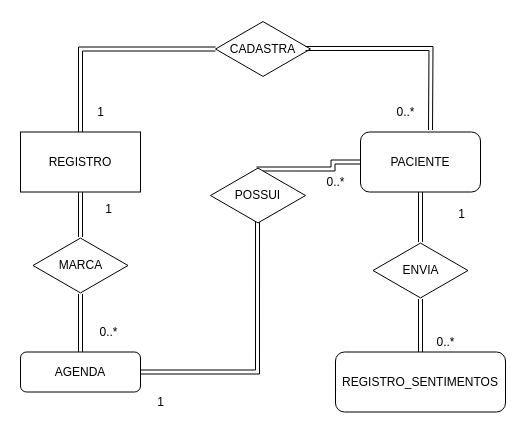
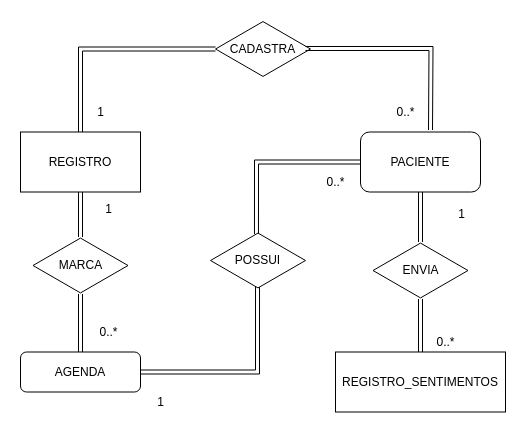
  <mxCell id="0" />
  <mxCell id="1" parent="0" />
- <mxCell id="2" value="REGISTRO_SENTIMENTOS" style="rounded=1;whiteSpace=wrap;html=1;" vertex="1" parent="1"><mxGeometry x="335" y="351.5" width="170" height="60" as="geometry" /></mxCell>
+ <mxCell id="2" value="REGISTRO_SENTIMENTOS" style="whiteSpace=wrap;html=1;rounded=0;" vertex="1" parent="1"><mxGeometry x="335" y="351.5" width="170" height="60" as="geometry" /></mxCell>
  <mxCell id="3" style="edgeStyle=orthogonalEdgeStyle;shape=link;curved=1;rounded=0;orthogonalLoop=1;jettySize=auto;html=1;entryX=0.5;entryY=0;entryDx=0;entryDy=0;" edge="1" parent="1" source="4" target="10"><mxGeometry relative="1" as="geometry" /></mxCell>
  <mxCell id="4" value="CADASTRA" style="html=1;whiteSpace=wrap;aspect=fixed;shape=isoRectangle;" vertex="1" parent="1"><mxGeometry x="215" y="20" width="95" height="57" as="geometry" /></mxCell>
  <mxCell id="5" style="edgeStyle=orthogonalEdgeStyle;shape=link;curved=1;rounded=0;orthogonalLoop=1;jettySize=auto;html=1;entryX=0.495;entryY=0.947;entryDx=0;entryDy=0;entryPerimeter=0;" edge="1" parent="1" source="6" target="18"><mxGeometry relative="1" as="geometry" /></mxCell>
  <mxCell id="6" value="AGENDA" style="rounded=1;whiteSpace=wrap;html=1;" vertex="1" parent="1"><mxGeometry x="20" y="351.5" width="120" height="40" as="geometry" /></mxCell>
  <mxCell id="7" style="edgeStyle=orthogonalEdgeStyle;shape=link;curved=1;rounded=0;orthogonalLoop=1;jettySize=auto;html=1;entryX=0.484;entryY=0.035;entryDx=0;entryDy=0;entryPerimeter=0;" edge="1" parent="1" source="8" target="18"><mxGeometry relative="1" as="geometry" /></mxCell>
  <mxCell id="8" value="PACIENTE" style="rounded=1;whiteSpace=wrap;html=1;" vertex="1" parent="1"><mxGeometry x="360" y="131.5" width="120" height="60" as="geometry" /></mxCell>
  <mxCell id="9" style="edgeStyle=orthogonalEdgeStyle;shape=link;curved=1;rounded=0;orthogonalLoop=1;jettySize=auto;html=1;" edge="1" parent="1" source="10" target="15"><mxGeometry relative="1" as="geometry" /></mxCell>
  <mxCell id="10" value="REGISTRO" style="rounded=1;whiteSpace=wrap;html=1;arcSize=0;" vertex="1" parent="1"><mxGeometry x="20" y="131.5" width="120" height="60" as="geometry" /></mxCell>
  <mxCell id="11" value="1" style="text;html=1;align=center;verticalAlign=middle;resizable=0;points=[];autosize=1;" vertex="1" parent="1"><mxGeometry x="90" y="101.5" width="20" height="20" as="geometry" /></mxCell>
  <mxCell id="12" value="0..*" style="text;html=1;align=center;verticalAlign=middle;resizable=0;points=[];autosize=1;" vertex="1" parent="1"><mxGeometry x="390" y="101.5" width="30" height="20" as="geometry" /></mxCell>
  <mxCell id="13" style="edgeStyle=orthogonalEdgeStyle;shape=link;curved=1;rounded=0;orthogonalLoop=1;jettySize=auto;html=1;exitX=0.947;exitY=0.491;exitDx=0;exitDy=0;exitPerimeter=0;" edge="1" parent="1" source="4"><mxGeometry relative="1" as="geometry"><mxPoint x="335" y="50" as="sourcePoint" /><mxPoint x="430" y="129.5" as="targetPoint" /></mxGeometry></mxCell>
  <mxCell id="14" style="edgeStyle=orthogonalEdgeStyle;shape=link;curved=1;rounded=0;orthogonalLoop=1;jettySize=auto;html=1;entryX=0.5;entryY=0;entryDx=0;entryDy=0;" edge="1" parent="1" source="15" target="6"><mxGeometry relative="1" as="geometry" /></mxCell>
  <mxCell id="15" value="MARCA" style="html=1;whiteSpace=wrap;aspect=fixed;shape=isoRectangle;" vertex="1" parent="1"><mxGeometry x="32.5" y="236.5" width="95" height="57" as="geometry" /></mxCell>
  <mxCell id="16" value="0..*" style="text;html=1;align=center;verticalAlign=middle;resizable=0;points=[];autosize=1;" vertex="1" parent="1"><mxGeometry x="92.5" y="321.5" width="30" height="20" as="geometry" /></mxCell>
  <mxCell id="17" value="1" style="text;html=1;align=center;verticalAlign=middle;resizable=0;points=[];autosize=1;" vertex="1" parent="1"><mxGeometry x="97.5" y="198.5" width="20" height="20" as="geometry" /></mxCell>
- <mxCell id="18" value="POSSUI" style="html=1;whiteSpace=wrap;aspect=fixed;shape=isoRectangle;" vertex="1" parent="1"><mxGeometry x="210" y="166.5" width="95" height="57" as="geometry" /></mxCell>
+ <mxCell id="18" value="POSSUI" style="html=1;whiteSpace=wrap;aspect=fixed;shape=isoRectangle;" vertex="1" parent="1"><mxGeometry x="210" y="231.5" width="95" height="57" as="geometry" /></mxCell>
  <mxCell id="19" value="1" style="text;html=1;align=center;verticalAlign=middle;resizable=0;points=[];autosize=1;" vertex="1" parent="1"><mxGeometry x="150" y="391.5" width="20" height="20" as="geometry" /></mxCell>
  <mxCell id="20" value="0..*" style="text;html=1;align=center;verticalAlign=middle;resizable=0;points=[];autosize=1;" vertex="1" parent="1"><mxGeometry x="320" y="171.5" width="30" height="20" as="geometry" /></mxCell>
  <mxCell id="21" style="edgeStyle=orthogonalEdgeStyle;shape=link;curved=1;rounded=0;orthogonalLoop=1;jettySize=auto;html=1;entryX=0.5;entryY=1;entryDx=0;entryDy=0;" edge="1" parent="1" source="23" target="8"><mxGeometry relative="1" as="geometry" /></mxCell>
  <mxCell id="22" style="edgeStyle=orthogonalEdgeStyle;shape=link;curved=1;rounded=0;orthogonalLoop=1;jettySize=auto;html=1;entryX=0.5;entryY=0;entryDx=0;entryDy=0;" edge="1" parent="1" source="23" target="2"><mxGeometry relative="1" as="geometry" /></mxCell>
  <mxCell id="23" value="ENVIA" style="html=1;whiteSpace=wrap;aspect=fixed;shape=isoRectangle;" vertex="1" parent="1"><mxGeometry x="372.5" y="241.5" width="95" height="57" as="geometry" /></mxCell>
  <mxCell id="24" value="0..*" style="text;html=1;align=center;verticalAlign=middle;resizable=0;points=[];autosize=1;" vertex="1" parent="1"><mxGeometry x="430" y="331.5" width="30" height="20" as="geometry" /></mxCell>
  <mxCell id="25" value="1" style="text;html=1;align=center;verticalAlign=middle;resizable=0;points=[];autosize=1;" vertex="1" parent="1"><mxGeometry x="451" y="203.5" width="20" height="20" as="geometry" /></mxCell>
